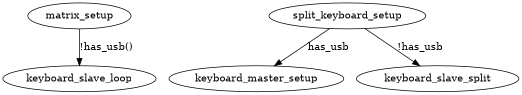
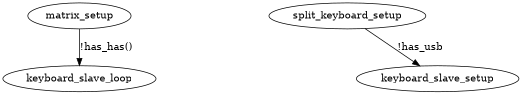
  digraph {
    matrix_setup
    keyboard_slave_loop
    split_keyboard_setup
-   keyboard_master_setup
-   keyboard_slave_setup [label=keyboard_slave_split]
-   matrix_setup -> keyboard_slave_loop [label="!has_usb()"]
-   split_keyboard_setup -> keyboard_master_setup [label=has_usb]
+   keyboard_slave_setup
+   matrix_setup -> keyboard_slave_loop [label="!has_has()"]
    split_keyboard_setup -> keyboard_slave_setup [label="!has_usb"]
  }
